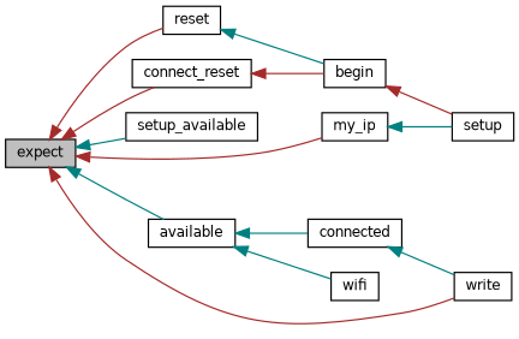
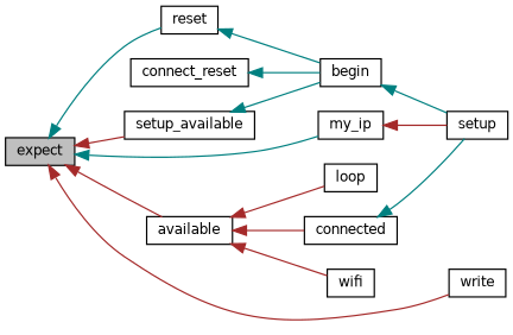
  digraph {
    rankdir=LR
    node [color=black fillcolor=white fontname=Helvetica fontsize=10 shape=record style=filled]
    edge [color=brown dir=back fontname=Helvetica fontsize=10 labelfontname=Helvetica labelfontsize=10 style=solid]
    n1 [fillcolor=grey75 fontcolor=black height=0.2 label=expect width=0.4]
    n2 [height=0.2 label=reset width=0.4]
    n3 [height=0.2 label=connect_reset width=0.4]
    n4 [height=0.2 label=setup_available width=0.4]
    n5 [height=0.2 label=my_ip width=0.4]
    n6 [height=0.2 label=available width=0.4]
    n7 [height=0.2 label=write width=0.4]
    n8 [height=0.2 label=begin width=0.4]
    n9 [height=0.2 label=setup width=0.4]
+   n10 [height=0.2 label=loop width=0.4]
    n11 [height=0.2 label=connected width=0.4]
    n12 [height=0.2 label=wifi width=0.4]
-   n1 -> n2
-   n1 -> n3
-   n1 -> n4 [color=teal]
-   n1 -> n5
-   n1 -> n6 [color=teal]
+   n1 -> n2 [color=teal]
+   n1 -> n4
+   n1 -> n5 [color=teal]
+   n1 -> n6
    n1 -> n7
    n2 -> n8 [color=teal]
-   n3 -> n8
-   n5 -> n9 [color=teal]
-   n6 -> n11 [color=teal]
-   n6 -> n12 [color=teal]
-   n8 -> n9
-   n11 -> n7 [color=teal]
+   n3 -> n8 [color=teal]
+   n4 -> n8 [color=teal]
+   n5 -> n9
+   n6 -> n10
+   n6 -> n11
+   n6 -> n12
+   n8 -> n9 [color=teal]
+   n11 -> n9 [color=teal]
  }
